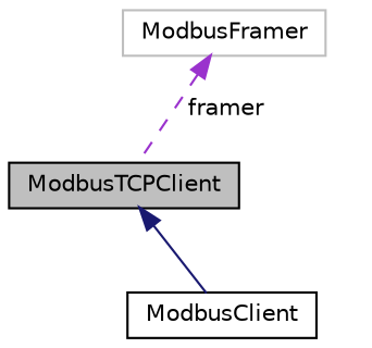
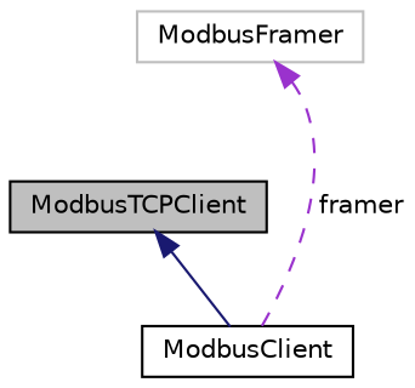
  digraph {
    node [color=black fillcolor=white fontname=Helvetica fontsize=10 shape=record style=filled]
    edge [dir=back fontname=Helvetica fontsize=10 labelfontname=Helvetica labelfontsize=10]
    n1 [fillcolor=grey75 fontcolor=black height=0.2 label=ModbusTCPClient width=0.4]
    n2 [height=0.2 label=ModbusClient width=0.4]
    n3 [color=grey75 height=0.2 label=ModbusFramer width=0.4]
    n1 -> n2 [color=midnightblue style=solid]
-   n3 -> n1 [color=darkorchid3 label=" framer" style=dashed]
+   n3 -> n2 [color=darkorchid3 label=" framer" style=dashed]
  }
